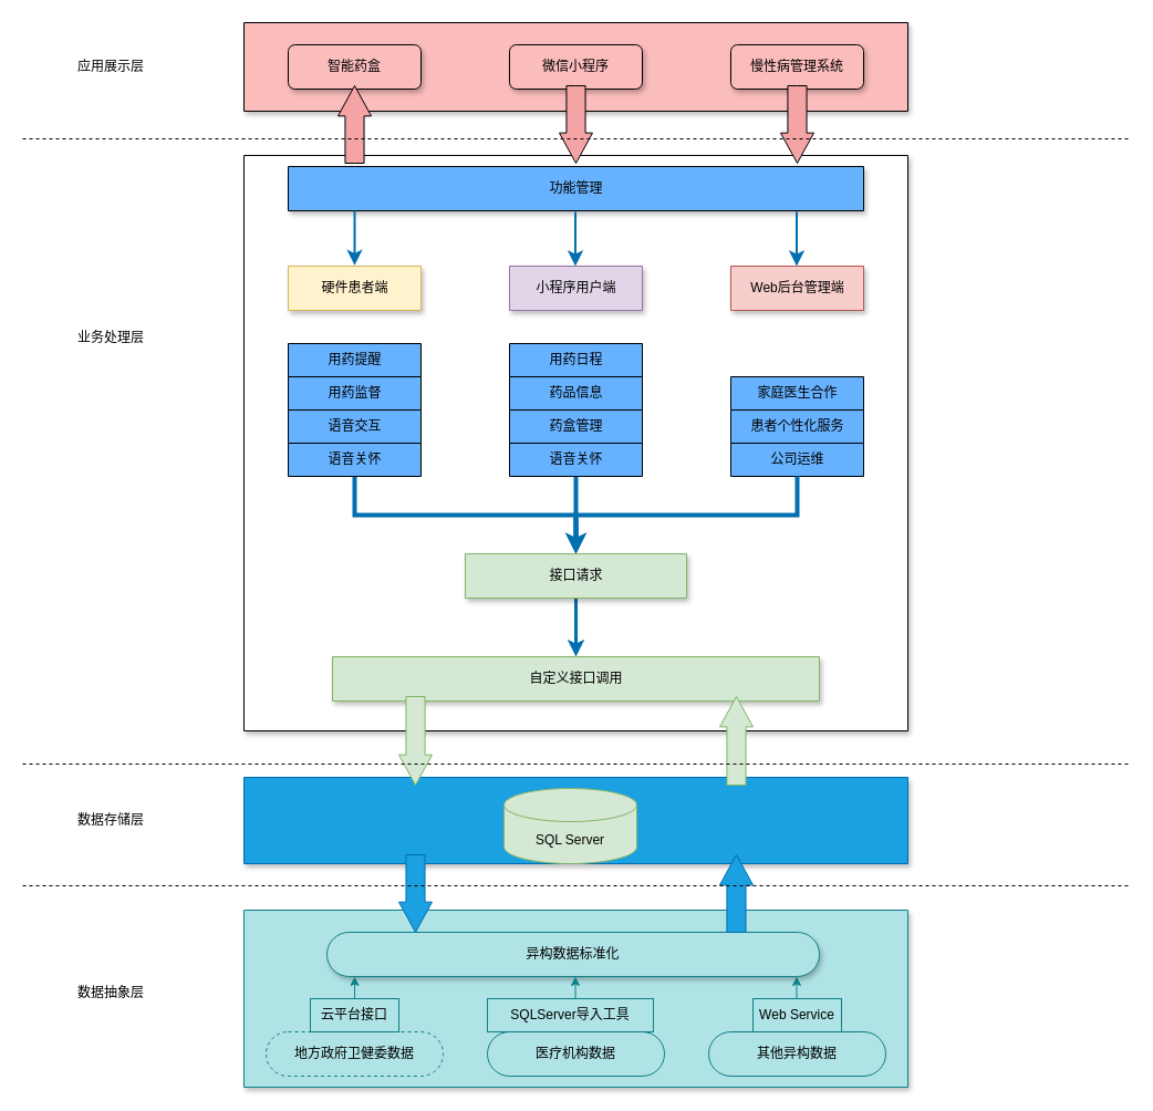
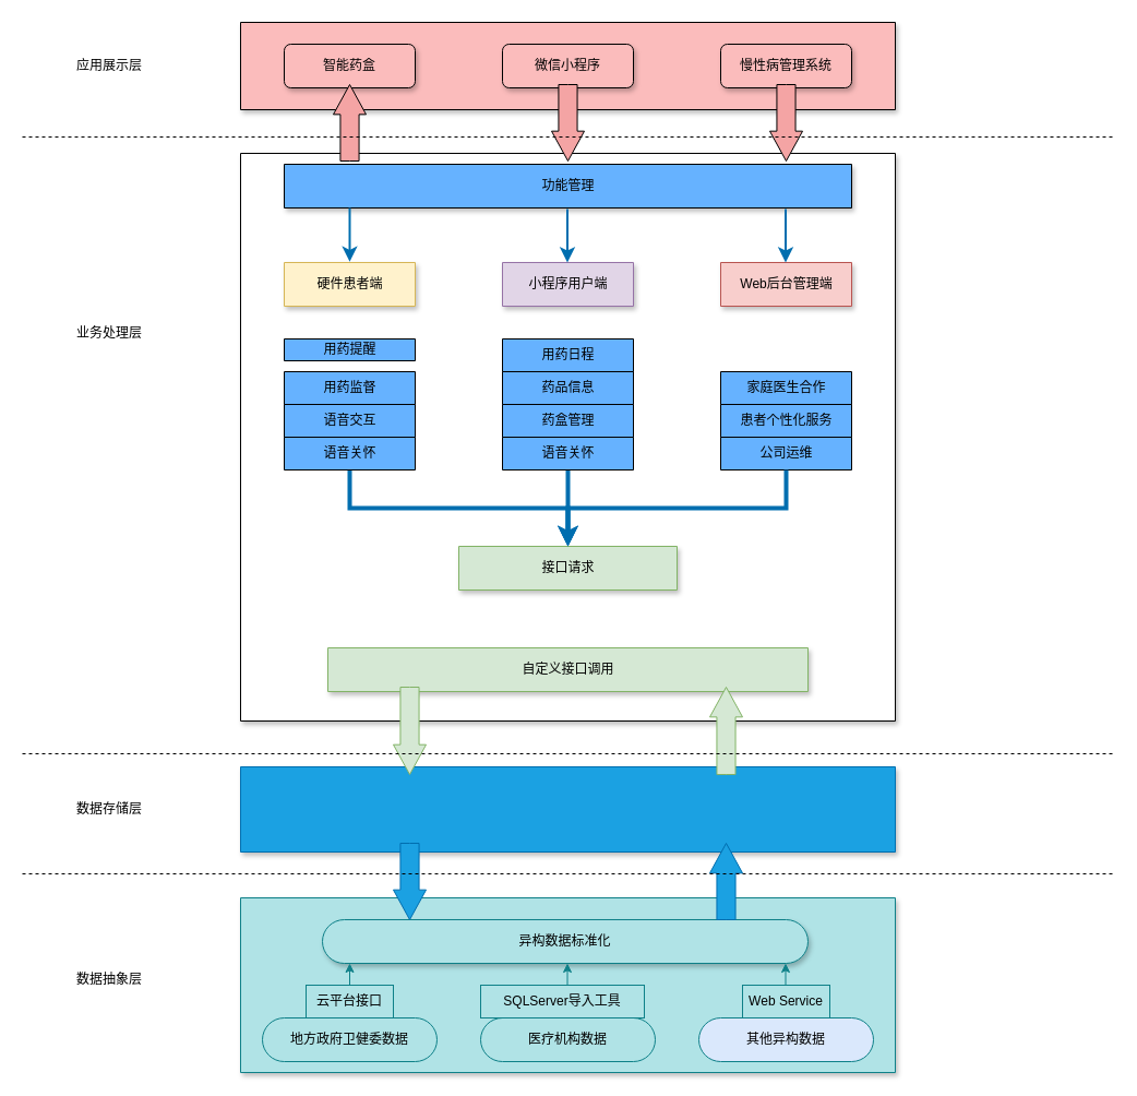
  <mxCell id="0" />
  <mxCell id="1" parent="0" />
  <mxCell id="2" value="" style="verticalLabelPosition=bottom;verticalAlign=top;html=1;shape=mxgraph.basic.rect;fillColor2=none;strokeWidth=1;size=20;indent=5;shadow=1;fillColor=#fbbcbc;" vertex="1" parent="1"><mxGeometry x="220" y="20" width="600" height="80" as="geometry" /></mxCell>
  <mxCell id="3" value="&lt;font style=&quot;vertical-align: inherit;&quot;&gt;&lt;font style=&quot;vertical-align: inherit;&quot;&gt;智能药盒&lt;/font&gt;&lt;/font&gt;" style="rounded=1;whiteSpace=wrap;html=1;gradientColor=none;glass=0;shadow=1;fillColor=#fbbcbc;" vertex="1" parent="1"><mxGeometry x="260" y="40" width="120" height="40" as="geometry" /></mxCell>
  <mxCell id="4" value="&lt;font style=&quot;vertical-align: inherit;&quot;&gt;&lt;font style=&quot;vertical-align: inherit;&quot;&gt;微信小程序&lt;/font&gt;&lt;/font&gt;" style="rounded=1;whiteSpace=wrap;html=1;gradientColor=none;glass=0;shadow=1;fillColor=#fbbcbc;" vertex="1" parent="1"><mxGeometry x="460" y="40" width="120" height="40" as="geometry" /></mxCell>
  <mxCell id="5" value="&lt;font style=&quot;vertical-align: inherit;&quot;&gt;&lt;font style=&quot;vertical-align: inherit;&quot;&gt;慢性病管理系统&lt;/font&gt;&lt;/font&gt;" style="rounded=1;whiteSpace=wrap;html=1;gradientColor=none;glass=0;shadow=1;fillColor=#fbbcbc;" vertex="1" parent="1"><mxGeometry x="660" y="40" width="120" height="40" as="geometry" /></mxCell>
  <mxCell id="6" value="" style="verticalLabelPosition=bottom;verticalAlign=top;html=1;shape=mxgraph.basic.rect;fillColor2=none;strokeWidth=1;size=20;indent=5;shadow=1;" vertex="1" parent="1"><mxGeometry x="220" y="140" width="600" height="520" as="geometry" /></mxCell>
  <mxCell id="7" value="&lt;font style=&quot;vertical-align: inherit;&quot;&gt;&lt;font style=&quot;vertical-align: inherit;&quot;&gt;功能管理&lt;/font&gt;&lt;/font&gt;" style="verticalLabelPosition=middle;verticalAlign=middle;html=1;shape=mxgraph.basic.rect;fillColor2=none;strokeWidth=1;size=20;indent=5;labelPosition=center;align=center;shadow=1;fillStyle=auto;fillColor=#66B2FF;" vertex="1" parent="1"><mxGeometry x="260" y="150" width="520" height="40" as="geometry" /></mxCell>
  <mxCell id="8" value="" style="html=1;shadow=0;dashed=0;align=center;verticalAlign=middle;shape=mxgraph.arrows2.arrow;dy=0.43;dx=27.33;direction=south;notch=0;fillColor=#f4a4a4;" vertex="1" parent="1"><mxGeometry x="705" y="77" width="30" height="70" as="geometry" /></mxCell>
  <mxCell id="9" value="" style="html=1;shadow=0;dashed=0;align=center;verticalAlign=middle;shape=mxgraph.arrows2.arrow;dy=0.43;dx=27.33;direction=south;notch=0;fillColor=#f4a4a4;" vertex="1" parent="1"><mxGeometry x="505" y="77" width="30" height="70" as="geometry" /></mxCell>
  <mxCell id="10" value="" style="html=1;shadow=0;dashed=0;align=center;verticalAlign=middle;shape=mxgraph.arrows2.arrow;dy=0.43;dx=27.33;direction=south;notch=0;rotation=-180;fillColor=#f4a4a4;" vertex="1" parent="1"><mxGeometry x="305" y="77" width="30" height="70" as="geometry" /></mxCell>
- <mxCell id="11" style="edgeStyle=orthogonalEdgeStyle;rounded=0;orthogonalLoop=1;jettySize=auto;html=1;fillColor=#1ba1e2;strokeColor=#006EAF;strokeWidth=3;" edge="1" parent="1" source="12" target="13"><mxGeometry relative="1" as="geometry" /></mxCell>
  <mxCell id="12" value="接口请求" style="verticalLabelPosition=middle;verticalAlign=middle;html=1;shape=mxgraph.basic.rect;fillColor2=none;strokeWidth=1;size=20;indent=5;labelPosition=center;align=center;shadow=1;fillColor=#d5e8d4;strokeColor=#82b366;" vertex="1" parent="1"><mxGeometry x="420" y="500" width="200" height="40" as="geometry" /></mxCell>
  <mxCell id="13" value="自定义接口调用" style="verticalLabelPosition=middle;verticalAlign=middle;html=1;shape=mxgraph.basic.rect;fillColor2=none;strokeWidth=1;size=20;indent=5;labelPosition=center;align=center;shadow=1;fillColor=#d5e8d4;strokeColor=#82b366;" vertex="1" parent="1"><mxGeometry x="300" y="593" width="440" height="40" as="geometry" /></mxCell>
  <mxCell id="14" value="硬件患者端" style="verticalLabelPosition=middle;verticalAlign=middle;html=1;shape=mxgraph.basic.rect;fillColor2=none;strokeWidth=1;size=20;indent=5;labelPosition=center;align=center;fillStyle=auto;shadow=1;fillColor=#fff2cc;strokeColor=#d6b656;" vertex="1" parent="1"><mxGeometry x="260" y="240" width="120" height="40" as="geometry" /></mxCell>
  <mxCell id="15" value="小程序用户端" style="verticalLabelPosition=middle;verticalAlign=middle;html=1;shape=mxgraph.basic.rect;fillColor2=none;strokeWidth=1;size=20;indent=5;labelPosition=center;align=center;fillStyle=auto;shadow=1;fillColor=#e1d5e7;strokeColor=#9673a6;" vertex="1" parent="1"><mxGeometry x="460" y="240" width="120" height="40" as="geometry" /></mxCell>
  <mxCell id="16" value="Web后台管理端" style="verticalLabelPosition=middle;verticalAlign=middle;html=1;shape=mxgraph.basic.rect;fillColor2=none;strokeWidth=1;size=20;indent=5;labelPosition=center;align=center;fillStyle=auto;shadow=1;fillColor=#f8cecc;strokeColor=#b85450;" vertex="1" parent="1"><mxGeometry x="660" y="240" width="120" height="40" as="geometry" /></mxCell>
- <mxCell id="17" value="用药提醒" style="verticalLabelPosition=middle;verticalAlign=middle;html=1;shape=mxgraph.basic.rect;fillColor2=none;strokeWidth=1;size=20;indent=5;labelPosition=center;align=center;fillColor=#66B2FF;" vertex="1" parent="1"><mxGeometry x="260" y="310" width="120" height="30" as="geometry" /></mxCell>
+ <mxCell id="17" value="用药提醒" style="verticalLabelPosition=middle;verticalAlign=middle;html=1;shape=mxgraph.basic.rect;fillColor2=none;strokeWidth=1;size=20;indent=5;labelPosition=center;align=center;fillColor=#66B2FF;" vertex="1" parent="1"><mxGeometry x="260" y="310" width="120" height="20" as="geometry" /></mxCell>
  <mxCell id="18" value="用药监督" style="verticalLabelPosition=middle;verticalAlign=middle;html=1;shape=mxgraph.basic.rect;fillColor2=none;strokeWidth=1;size=20;indent=5;labelPosition=center;align=center;fillColor=#66B2FF;" vertex="1" parent="1"><mxGeometry x="260" y="340" width="120" height="30" as="geometry" /></mxCell>
  <mxCell id="19" style="edgeStyle=elbowEdgeStyle;rounded=0;orthogonalLoop=1;jettySize=auto;html=1;elbow=vertical;fillColor=#1ba1e2;strokeColor=#006EAF;strokeWidth=4;" edge="1" parent="1" source="20" target="12"><mxGeometry relative="1" as="geometry" /></mxCell>
  <mxCell id="20" value="语音关怀" style="verticalLabelPosition=middle;verticalAlign=middle;html=1;shape=mxgraph.basic.rect;fillColor2=none;strokeWidth=1;size=20;indent=5;labelPosition=center;align=center;fillColor=#66B2FF;" vertex="1" parent="1"><mxGeometry x="260" y="400" width="120" height="30" as="geometry" /></mxCell>
  <mxCell id="21" value="语音交互" style="verticalLabelPosition=middle;verticalAlign=middle;html=1;shape=mxgraph.basic.rect;fillColor2=none;strokeWidth=1;size=20;indent=5;labelPosition=center;align=center;fillColor=#66B2FF;" vertex="1" parent="1"><mxGeometry x="260" y="370" width="120" height="30" as="geometry" /></mxCell>
  <mxCell id="22" value="用药日程" style="verticalLabelPosition=middle;verticalAlign=middle;html=1;shape=mxgraph.basic.rect;fillColor2=none;strokeWidth=1;size=20;indent=5;labelPosition=center;align=center;fillColor=#66B2FF;" vertex="1" parent="1"><mxGeometry x="460" y="310" width="120" height="30" as="geometry" /></mxCell>
  <mxCell id="23" value="药品信息" style="verticalLabelPosition=middle;verticalAlign=middle;html=1;shape=mxgraph.basic.rect;fillColor2=none;strokeWidth=1;size=20;indent=5;labelPosition=center;align=center;fillColor=#66B2FF;" vertex="1" parent="1"><mxGeometry x="460" y="340" width="120" height="30" as="geometry" /></mxCell>
  <mxCell id="24" value="药盒管理" style="verticalLabelPosition=middle;verticalAlign=middle;html=1;shape=mxgraph.basic.rect;fillColor2=none;strokeWidth=1;size=20;indent=5;labelPosition=center;align=center;fillColor=#66B2FF;" vertex="1" parent="1"><mxGeometry x="460" y="370" width="120" height="30" as="geometry" /></mxCell>
  <mxCell id="25" style="edgeStyle=orthogonalEdgeStyle;rounded=0;orthogonalLoop=1;jettySize=auto;html=1;fillColor=#1ba1e2;strokeColor=#006EAF;strokeWidth=4;" edge="1" parent="1" source="26" target="12"><mxGeometry relative="1" as="geometry" /></mxCell>
  <mxCell id="26" value="语音关怀" style="verticalLabelPosition=middle;verticalAlign=middle;html=1;shape=mxgraph.basic.rect;fillColor2=none;strokeWidth=1;size=20;indent=5;labelPosition=center;align=center;fillColor=#66B2FF;" vertex="1" parent="1"><mxGeometry x="460" y="400" width="120" height="30" as="geometry" /></mxCell>
  <mxCell id="27" value="家庭医生合作" style="verticalLabelPosition=middle;verticalAlign=middle;html=1;shape=mxgraph.basic.rect;fillColor2=none;strokeWidth=1;size=20;indent=5;labelPosition=center;align=center;fillColor=#66B2FF;" vertex="1" parent="1"><mxGeometry x="660" y="340" width="120" height="30" as="geometry" /></mxCell>
  <mxCell id="28" value="患者个性化服务" style="verticalLabelPosition=middle;verticalAlign=middle;html=1;shape=mxgraph.basic.rect;fillColor2=none;strokeWidth=1;size=20;indent=5;labelPosition=center;align=center;fillColor=#66B2FF;" vertex="1" parent="1"><mxGeometry x="660" y="370" width="120" height="30" as="geometry" /></mxCell>
  <mxCell id="29" value="公司运维" style="verticalLabelPosition=middle;verticalAlign=middle;html=1;shape=mxgraph.basic.rect;fillColor2=none;strokeWidth=1;size=20;indent=5;labelPosition=center;align=center;fillColor=#66B2FF;" vertex="1" parent="1"><mxGeometry x="660" y="400" width="120" height="30" as="geometry" /></mxCell>
  <mxCell id="30" value="" style="endArrow=classic;html=1;rounded=0;endSize=8;startSize=8;entryX=0.5;entryY=-0.017;entryDx=0;entryDy=0;entryPerimeter=0;fillColor=#1ba1e2;strokeColor=#006EAF;strokeWidth=2;" edge="1" parent="1" target="14"><mxGeometry width="50" height="50" relative="1" as="geometry"><mxPoint x="320" y="190" as="sourcePoint" /><mxPoint x="322.64" y="241" as="targetPoint" /></mxGeometry></mxCell>
  <mxCell id="31" value="" style="endArrow=classic;html=1;rounded=0;endSize=8;startSize=8;entryX=0.5;entryY=-0.017;entryDx=0;entryDy=0;entryPerimeter=0;fillColor=#1ba1e2;strokeColor=#006EAF;strokeWidth=2;" edge="1" parent="1"><mxGeometry width="50" height="50" relative="1" as="geometry"><mxPoint x="519.5" y="191" as="sourcePoint" /><mxPoint x="519.5" y="240" as="targetPoint" /></mxGeometry></mxCell>
  <mxCell id="32" value="" style="endArrow=classic;html=1;rounded=0;endSize=8;startSize=8;entryX=0.5;entryY=-0.017;entryDx=0;entryDy=0;entryPerimeter=0;fillColor=#1ba1e2;strokeColor=#006EAF;strokeWidth=2;" edge="1" parent="1"><mxGeometry width="50" height="50" relative="1" as="geometry"><mxPoint x="719.5" y="191" as="sourcePoint" /><mxPoint x="719.5" y="240" as="targetPoint" /></mxGeometry></mxCell>
  <mxCell id="33" value="" style="verticalLabelPosition=bottom;verticalAlign=top;html=1;shape=mxgraph.basic.rect;fillColor2=none;strokeWidth=1;size=20;indent=5;shadow=1;fillColor=#1ba1e2;strokeColor=#006EAF;fontColor=#ffffff;" vertex="1" parent="1"><mxGeometry x="220" y="702" width="600" height="78" as="geometry" /></mxCell>
  <mxCell id="34" style="edgeStyle=elbowEdgeStyle;rounded=0;orthogonalLoop=1;jettySize=auto;html=1;elbow=vertical;fillColor=#1ba1e2;strokeColor=#006EAF;strokeWidth=4;" edge="1" parent="1" target="12"><mxGeometry relative="1" as="geometry"><mxPoint x="720" y="430" as="sourcePoint" /><mxPoint x="920" y="500" as="targetPoint" /></mxGeometry></mxCell>
  <mxCell id="35" value="" style="html=1;shadow=0;dashed=0;align=center;verticalAlign=middle;shape=mxgraph.arrows2.arrow;dy=0.43;dx=27.33;direction=south;notch=0;fillColor=#d5e8d4;strokeColor=#82b366;" vertex="1" parent="1"><mxGeometry x="360" y="629" width="30" height="80" as="geometry" /></mxCell>
  <mxCell id="36" value="" style="html=1;shadow=0;dashed=0;align=center;verticalAlign=middle;shape=mxgraph.arrows2.arrow;dy=0.43;dx=27.33;direction=south;notch=0;rotation=-180;fillColor=#d5e8d4;strokeColor=#82b366;" vertex="1" parent="1"><mxGeometry x="650" y="629" width="30" height="80" as="geometry" /></mxCell>
- <mxCell id="37" value="SQL Server" style="shape=cylinder3;whiteSpace=wrap;html=1;boundedLbl=1;backgroundOutline=1;size=15;fillColor=#d5e8d4;strokeColor=#82b366;" vertex="1" parent="1"><mxGeometry x="455" y="712" width="120" height="68" as="geometry" /></mxCell>
  <mxCell id="38" value="" style="verticalLabelPosition=bottom;verticalAlign=top;html=1;shape=mxgraph.basic.rect;fillColor2=none;strokeWidth=1;size=20;indent=5;shadow=1;fillColor=#b0e3e6;strokeColor=#0e8088;" vertex="1" parent="1"><mxGeometry x="220" y="822" width="600" height="160" as="geometry" /></mxCell>
  <mxCell id="39" value="异构数据标准化" style="rounded=1;whiteSpace=wrap;html=1;absoluteArcSize=1;arcSize=90;shadow=1;fillColor=#b0e3e6;strokeColor=#0e8088;" vertex="1" parent="1"><mxGeometry x="295" y="842" width="445" height="40" as="geometry" /></mxCell>
  <mxCell id="40" value="医疗机构数据" style="rounded=1;whiteSpace=wrap;html=1;absoluteArcSize=1;arcSize=90;fillColor=#b0e3e6;strokeColor=#0e8088;" vertex="1" parent="1"><mxGeometry x="440" y="932" width="160" height="40" as="geometry" /></mxCell>
- <mxCell id="41" value="其他异构数据" style="rounded=1;whiteSpace=wrap;html=1;absoluteArcSize=1;arcSize=90;fillColor=#b0e3e6;strokeColor=#0e8088;" vertex="1" parent="1"><mxGeometry x="640" y="932" width="160" height="40" as="geometry" /></mxCell>
- <mxCell id="42" value="地方政府卫健委数据" style="rounded=1;whiteSpace=wrap;html=1;absoluteArcSize=1;arcSize=90;fillColor=#b0e3e6;strokeColor=#0e8088;dashed=1;" vertex="1" parent="1"><mxGeometry x="240" y="932" width="160" height="40" as="geometry" /></mxCell>
+ <mxCell id="41" value="其他异构数据" style="rounded=1;whiteSpace=wrap;html=1;absoluteArcSize=1;arcSize=90;fillColor=#dae8fc;strokeColor=#0e8088;" vertex="1" parent="1"><mxGeometry x="640" y="932" width="160" height="40" as="geometry" /></mxCell>
+ <mxCell id="42" value="地方政府卫健委数据" style="rounded=1;whiteSpace=wrap;html=1;absoluteArcSize=1;arcSize=90;fillColor=#b0e3e6;strokeColor=#0e8088;" vertex="1" parent="1"><mxGeometry x="240" y="932" width="160" height="40" as="geometry" /></mxCell>
  <mxCell id="43" value="" style="html=1;shadow=0;dashed=0;align=center;verticalAlign=middle;shape=mxgraph.arrows2.arrow;dy=0.43;dx=27.33;direction=south;notch=0;fillColor=#1ba1e2;fontColor=#ffffff;strokeColor=#006EAF;" vertex="1" parent="1"><mxGeometry x="360" y="772" width="30" height="70" as="geometry" /></mxCell>
  <mxCell id="44" value="" style="html=1;shadow=0;dashed=0;align=center;verticalAlign=middle;shape=mxgraph.arrows2.arrow;dy=0.43;dx=27.33;direction=south;notch=0;rotation=-180;fillColor=#1ba1e2;fontColor=#ffffff;strokeColor=#006EAF;" vertex="1" parent="1"><mxGeometry x="650" y="772" width="30" height="70" as="geometry" /></mxCell>
  <mxCell id="45" value="" style="endArrow=classic;html=1;rounded=0;exitX=0.5;exitY=0;exitDx=0;exitDy=0;fillColor=#b0e3e6;strokeColor=#0e8088;" edge="1" parent="1" source="42"><mxGeometry width="50" height="50" relative="1" as="geometry"><mxPoint x="270" y="932" as="sourcePoint" /><mxPoint x="320" y="882" as="targetPoint" /></mxGeometry></mxCell>
  <mxCell id="46" value="" style="endArrow=classic;html=1;rounded=0;exitX=0.5;exitY=0;exitDx=0;exitDy=0;fillColor=#b0e3e6;strokeColor=#0e8088;" edge="1" parent="1"><mxGeometry width="50" height="50" relative="1" as="geometry"><mxPoint x="519.5" y="932" as="sourcePoint" /><mxPoint x="519.5" y="882" as="targetPoint" /></mxGeometry></mxCell>
  <mxCell id="47" value="" style="endArrow=classic;html=1;rounded=0;exitX=0.5;exitY=0;exitDx=0;exitDy=0;fillColor=#b0e3e6;strokeColor=#0e8088;" edge="1" parent="1"><mxGeometry width="50" height="50" relative="1" as="geometry"><mxPoint x="719.5" y="932" as="sourcePoint" /><mxPoint x="719.5" y="882" as="targetPoint" /></mxGeometry></mxCell>
  <mxCell id="48" value="云平台接口" style="text;html=1;strokeColor=#0e8088;fillColor=#b0e3e6;align=center;verticalAlign=middle;whiteSpace=wrap;rounded=0;" vertex="1" parent="1"><mxGeometry x="280" y="902" width="80" height="30" as="geometry" /></mxCell>
  <mxCell id="49" value="SQLServer导入工具" style="text;html=1;strokeColor=#0e8088;fillColor=#b0e3e6;align=center;verticalAlign=middle;whiteSpace=wrap;rounded=0;" vertex="1" parent="1"><mxGeometry x="440" y="902" width="150" height="30" as="geometry" /></mxCell>
  <mxCell id="50" value="Web Service" style="text;html=1;strokeColor=#0e8088;fillColor=#b0e3e6;align=center;verticalAlign=middle;whiteSpace=wrap;rounded=0;" vertex="1" parent="1"><mxGeometry x="680" y="902" width="80" height="30" as="geometry" /></mxCell>
  <mxCell id="51" value="" style="endArrow=none;dashed=1;html=1;rounded=0;" edge="1" parent="1"><mxGeometry width="50" height="50" relative="1" as="geometry"><mxPoint x="20" y="125" as="sourcePoint" /><mxPoint x="1020" y="125" as="targetPoint" /></mxGeometry></mxCell>
  <mxCell id="52" value="应用展示层" style="text;html=1;strokeColor=none;fillColor=none;align=center;verticalAlign=middle;whiteSpace=wrap;rounded=0;" vertex="1" parent="1"><mxGeometry x="50" y="45" width="100" height="30" as="geometry" /></mxCell>
  <mxCell id="53" value="" style="endArrow=none;dashed=1;html=1;rounded=0;" edge="1" parent="1"><mxGeometry width="50" height="50" relative="1" as="geometry"><mxPoint x="20" y="690" as="sourcePoint" /><mxPoint x="1020" y="690" as="targetPoint" /></mxGeometry></mxCell>
  <mxCell id="54" value="业务处理层" style="text;html=1;strokeColor=none;fillColor=none;align=center;verticalAlign=middle;whiteSpace=wrap;rounded=0;" vertex="1" parent="1"><mxGeometry x="50" y="290" width="100" height="30" as="geometry" /></mxCell>
  <mxCell id="55" value="" style="endArrow=none;dashed=1;html=1;rounded=0;" edge="1" parent="1"><mxGeometry width="50" height="50" relative="1" as="geometry"><mxPoint x="20" y="800" as="sourcePoint" /><mxPoint x="1020" y="800" as="targetPoint" /></mxGeometry></mxCell>
  <mxCell id="56" value="数据存储层" style="text;html=1;strokeColor=none;fillColor=none;align=center;verticalAlign=middle;whiteSpace=wrap;rounded=0;" vertex="1" parent="1"><mxGeometry x="50" y="726" width="100" height="30" as="geometry" /></mxCell>
  <mxCell id="57" value="数据抽象层" style="text;html=1;strokeColor=none;fillColor=none;align=center;verticalAlign=middle;whiteSpace=wrap;rounded=0;" vertex="1" parent="1"><mxGeometry x="50" y="882" width="100" height="30" as="geometry" /></mxCell>
